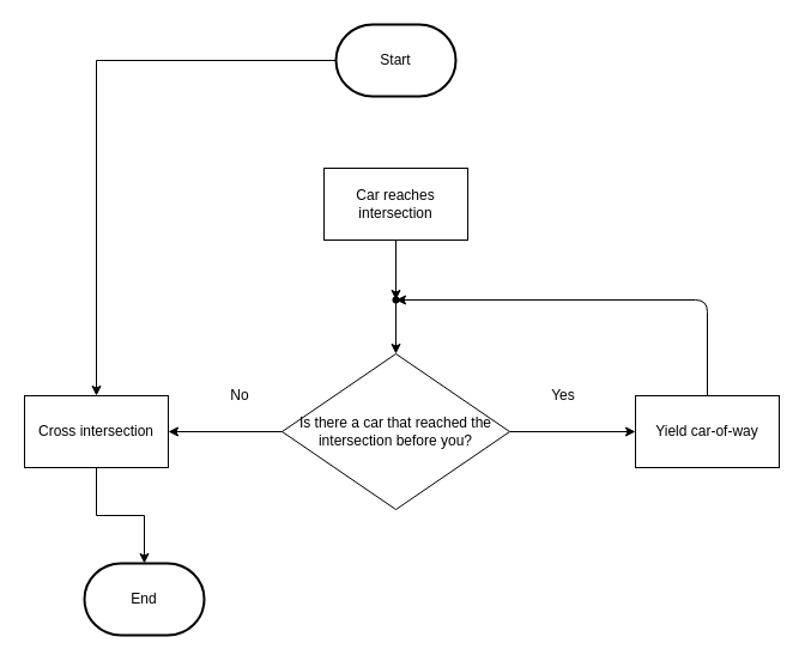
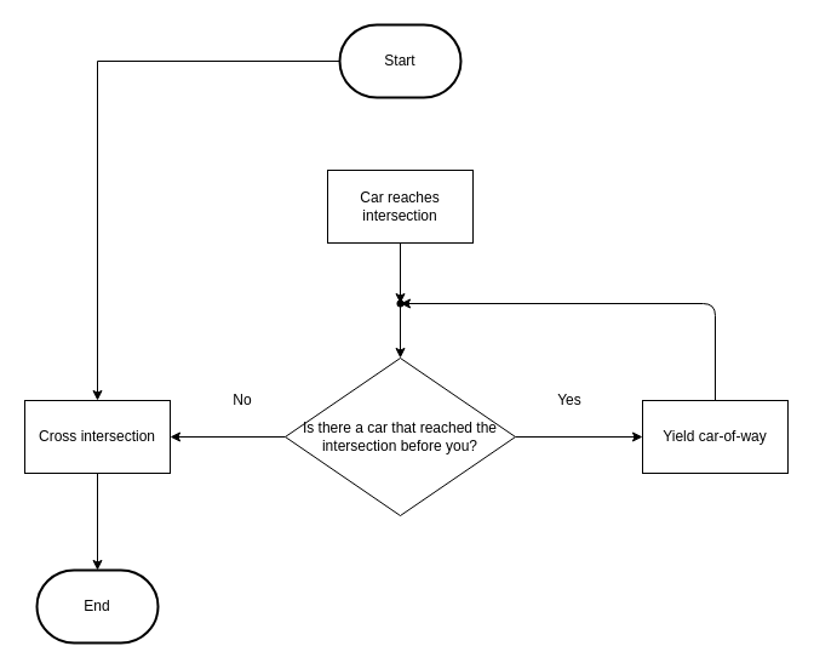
  <mxCell id="0" />
  <mxCell id="1" parent="0" />
  <mxCell id="2" value="" style="edgeStyle=orthogonalEdgeStyle;rounded=0;orthogonalLoop=1;jettySize=auto;html=1;" edge="1" parent="1" source="3" target="15"><mxGeometry relative="1" as="geometry" /></mxCell>
  <mxCell id="3" value="Start" style="strokeWidth=2;html=1;shape=mxgraph.flowchart.terminator;whiteSpace=wrap;" vertex="1" parent="1"><mxGeometry x="280" y="20" width="100" height="60" as="geometry" /></mxCell>
  <mxCell id="4" value="" style="edgeStyle=orthogonalEdgeStyle;rounded=0;orthogonalLoop=1;jettySize=auto;html=1;" edge="1" parent="1" source="5" target="10"><mxGeometry relative="1" as="geometry" /></mxCell>
  <mxCell id="5" value="Car reaches intersection" style="rounded=0;whiteSpace=wrap;html=1;" vertex="1" parent="1"><mxGeometry x="270" y="140" width="120" height="60" as="geometry" /></mxCell>
  <mxCell id="6" value="" style="edgeStyle=orthogonalEdgeStyle;rounded=0;orthogonalLoop=1;jettySize=auto;html=1;" edge="1" parent="1" source="8" target="11"><mxGeometry relative="1" as="geometry" /></mxCell>
  <mxCell id="7" value="" style="edgeStyle=orthogonalEdgeStyle;rounded=0;orthogonalLoop=1;jettySize=auto;html=1;" edge="1" parent="1" source="8" target="15"><mxGeometry relative="1" as="geometry" /></mxCell>
  <mxCell id="8" value="Is there a car that reached the intersection before you?" style="rhombus;whiteSpace=wrap;html=1;rounded=0;" vertex="1" parent="1"><mxGeometry x="235" y="295" width="190" height="130" as="geometry" /></mxCell>
  <mxCell id="9" value="" style="edgeStyle=orthogonalEdgeStyle;rounded=0;orthogonalLoop=1;jettySize=auto;html=1;" edge="1" parent="1" source="10" target="8"><mxGeometry relative="1" as="geometry" /></mxCell>
  <mxCell id="10" value="" style="shape=waypoint;size=6;pointerEvents=1;points=[];fillColor=#ffffff;resizable=0;rotatable=0;perimeter=centerPerimeter;snapToPoint=1;rounded=0;" vertex="1" parent="1"><mxGeometry x="310" y="230" width="40" height="40" as="geometry" /></mxCell>
  <mxCell id="11" value="Yield car-of-way" style="whiteSpace=wrap;html=1;rounded=0;" vertex="1" parent="1"><mxGeometry x="530" y="330" width="120" height="60" as="geometry" /></mxCell>
  <mxCell id="12" value="Yes" style="text;html=1;strokeColor=none;fillColor=none;align=center;verticalAlign=middle;whiteSpace=wrap;rounded=0;" vertex="1" parent="1"><mxGeometry x="450" y="320" width="40" height="20" as="geometry" /></mxCell>
  <mxCell id="13" value="" style="endArrow=classic;html=1;exitX=0.5;exitY=0;exitDx=0;exitDy=0;entryX=0.675;entryY=0.45;entryDx=0;entryDy=0;entryPerimeter=0;edgeStyle=orthogonalEdgeStyle;" edge="1" parent="1" source="11" target="10"><mxGeometry width="50" height="50" relative="1" as="geometry"><mxPoint x="390" y="410" as="sourcePoint" /><mxPoint x="440" y="360" as="targetPoint" /><Array as="points"><mxPoint x="590" y="250" /></Array></mxGeometry></mxCell>
  <mxCell id="14" value="" style="edgeStyle=orthogonalEdgeStyle;rounded=0;orthogonalLoop=1;jettySize=auto;html=1;" edge="1" parent="1" source="15" target="17"><mxGeometry relative="1" as="geometry" /></mxCell>
  <mxCell id="15" value="Cross intersection" style="whiteSpace=wrap;html=1;rounded=0;" vertex="1" parent="1"><mxGeometry y="330" width="120" height="60" as="geometry" x="20" /></mxCell>
  <mxCell id="16" value="No" style="text;html=1;strokeColor=none;fillColor=none;align=center;verticalAlign=middle;whiteSpace=wrap;rounded=0;" vertex="1" parent="1"><mxGeometry x="180" y="320" width="40" height="20" as="geometry" /></mxCell>
- <mxCell id="17" value="End" style="strokeWidth=2;html=1;shape=mxgraph.flowchart.terminator;whiteSpace=wrap;" vertex="1" parent="1"><mxGeometry x="70" y="470" width="100" height="60" as="geometry" /></mxCell>
+ <mxCell id="17" value="End" style="strokeWidth=2;html=1;shape=mxgraph.flowchart.terminator;whiteSpace=wrap;" vertex="1" parent="1"><mxGeometry x="30" y="470" width="100" height="60" as="geometry" /></mxCell>
